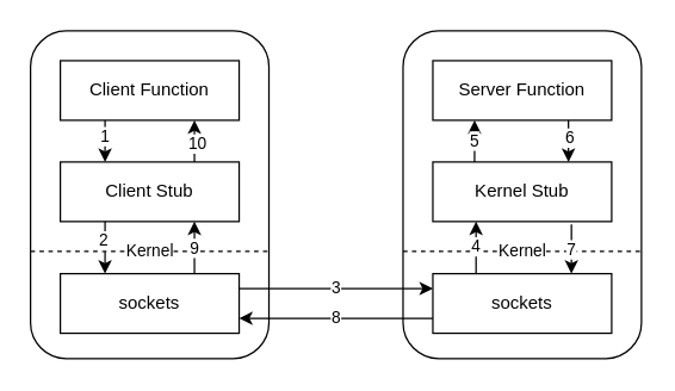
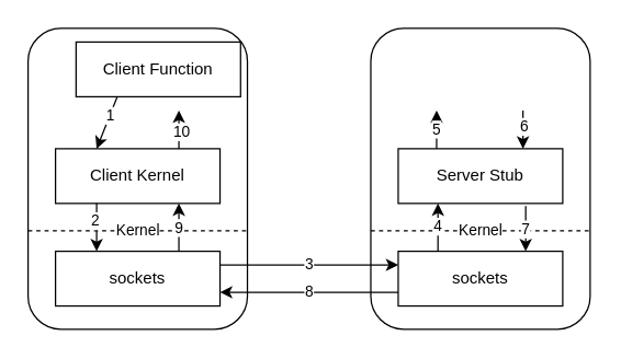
  <mxCell id="0" />
  <mxCell id="1" parent="0" />
  <mxCell id="2" value="" style="group" vertex="1" connectable="0" parent="1"><mxGeometry x="20" y="20" width="160.64" height="220" as="geometry" /></mxCell>
  <mxCell id="3" value="" style="rounded=1;whiteSpace=wrap;html=1;" vertex="1" parent="2"><mxGeometry width="160" height="220" as="geometry" /></mxCell>
- <mxCell id="4" value="Client Function" style="rounded=0;whiteSpace=wrap;html=1;" vertex="1" parent="2"><mxGeometry x="20" y="20" width="120" height="40" as="geometry" /></mxCell>
- <mxCell id="5" value="Client Stub" style="rounded=0;whiteSpace=wrap;html=1;" vertex="1" parent="2"><mxGeometry x="20" y="88" width="120" height="40" as="geometry" /></mxCell>
+ <mxCell id="4" value="Client Function" style="rounded=0;whiteSpace=wrap;html=1;" vertex="1" parent="2"><mxGeometry x="35" y="10" width="120" height="40" as="geometry" /></mxCell>
+ <mxCell id="5" value="Client Kernel" style="rounded=0;whiteSpace=wrap;html=1;" vertex="1" parent="2"><mxGeometry x="20" y="88" width="120" height="40" as="geometry" /></mxCell>
  <mxCell id="6" value="sockets" style="rounded=0;whiteSpace=wrap;html=1;" vertex="1" parent="2"><mxGeometry x="20" y="163" width="120" height="40" as="geometry" /></mxCell>
  <mxCell id="7" value="Kernel" style="endArrow=none;dashed=1;html=1;rounded=0;entryX=1.004;entryY=0.682;entryDx=0;entryDy=0;entryPerimeter=0;" edge="1" parent="2"><mxGeometry width="50" height="50" relative="1" as="geometry"><mxPoint y="148" as="sourcePoint" /><mxPoint x="160.64" y="148.04" as="targetPoint" /></mxGeometry></mxCell>
  <mxCell id="8" value="" style="endArrow=classic;html=1;rounded=0;exitX=0.25;exitY=1;exitDx=0;exitDy=0;entryX=0.25;entryY=0;entryDx=0;entryDy=0;" edge="1" parent="2" source="4" target="5"><mxGeometry width="50" height="50" relative="1" as="geometry"><mxPoint x="240" y="190" as="sourcePoint" /><mxPoint x="290" y="140" as="targetPoint" /></mxGeometry></mxCell>
  <mxCell id="9" value="1" style="edgeLabel;html=1;align=center;verticalAlign=middle;resizable=0;points=[];" vertex="1" connectable="0" parent="8"><mxGeometry x="-0.262" relative="1" as="geometry"><mxPoint as="offset" /></mxGeometry></mxCell>
  <mxCell id="10" value="" style="endArrow=classic;html=1;rounded=0;exitX=0.25;exitY=1;exitDx=0;exitDy=0;entryX=0.25;entryY=0;entryDx=0;entryDy=0;" edge="1" parent="2" target="6"><mxGeometry width="50" height="50" relative="1" as="geometry"><mxPoint x="50" y="128" as="sourcePoint" /><mxPoint x="50" y="160" as="targetPoint" /></mxGeometry></mxCell>
  <mxCell id="11" value="2" style="edgeLabel;html=1;align=center;verticalAlign=middle;resizable=0;points=[];" vertex="1" connectable="0" parent="10"><mxGeometry x="-0.295" y="-1" relative="1" as="geometry"><mxPoint as="offset" /></mxGeometry></mxCell>
  <mxCell id="12" value="" style="endArrow=classic;html=1;rounded=0;exitX=0.75;exitY=0;exitDx=0;exitDy=0;entryX=0.75;entryY=1;entryDx=0;entryDy=0;" edge="1" parent="2" source="6" target="5"><mxGeometry width="50" height="50" relative="1" as="geometry"><mxPoint x="240" y="190" as="sourcePoint" /><mxPoint x="290" y="140" as="targetPoint" /></mxGeometry></mxCell>
  <mxCell id="13" value="9" style="edgeLabel;html=1;align=center;verticalAlign=middle;resizable=0;points=[];" vertex="1" connectable="0" parent="12"><mxGeometry x="0.009" y="1" relative="1" as="geometry"><mxPoint as="offset" /></mxGeometry></mxCell>
  <mxCell id="14" value="" style="endArrow=classic;html=1;rounded=0;exitX=0.75;exitY=0;exitDx=0;exitDy=0;" edge="1" parent="2"><mxGeometry width="50" height="50" relative="1" as="geometry"><mxPoint x="110" y="88" as="sourcePoint" /><mxPoint x="110" y="60" as="targetPoint" /></mxGeometry></mxCell>
  <mxCell id="15" value="10" style="edgeLabel;html=1;align=center;verticalAlign=middle;resizable=0;points=[];" vertex="1" connectable="0" parent="14"><mxGeometry x="-0.095" y="-1" relative="1" as="geometry"><mxPoint as="offset" /></mxGeometry></mxCell>
  <mxCell id="16" value="" style="group" vertex="1" connectable="0" parent="1"><mxGeometry x="270" y="20" width="160.64" height="220" as="geometry" /></mxCell>
  <mxCell id="17" value="" style="rounded=1;whiteSpace=wrap;html=1;" vertex="1" parent="16"><mxGeometry width="160" height="220" as="geometry" /></mxCell>
- <mxCell id="18" value="Server Function" style="rounded=0;whiteSpace=wrap;html=1;" vertex="1" parent="16"><mxGeometry x="20" y="20" width="120" height="40" as="geometry" /></mxCell>
- <mxCell id="19" value="Kernel Stub" style="rounded=0;whiteSpace=wrap;html=1;" vertex="1" parent="16"><mxGeometry x="20" y="88" width="120" height="40" as="geometry" /></mxCell>
+ <mxCell id="19" value="Server Stub" style="rounded=0;whiteSpace=wrap;html=1;" vertex="1" parent="16"><mxGeometry x="20" y="88" width="120" height="40" as="geometry" /></mxCell>
  <mxCell id="20" value="sockets" style="rounded=0;whiteSpace=wrap;html=1;" vertex="1" parent="16"><mxGeometry x="20" y="163" width="120" height="40" as="geometry" /></mxCell>
  <mxCell id="21" value="Kernel" style="endArrow=none;dashed=1;html=1;rounded=0;entryX=1.004;entryY=0.682;entryDx=0;entryDy=0;entryPerimeter=0;" edge="1" parent="16"><mxGeometry width="50" height="50" relative="1" as="geometry"><mxPoint y="148" as="sourcePoint" /><mxPoint x="160.64" y="148.04" as="targetPoint" /></mxGeometry></mxCell>
  <mxCell id="22" value="" style="endArrow=classic;html=1;rounded=0;exitX=0.25;exitY=1;exitDx=0;exitDy=0;entryX=0.25;entryY=0;entryDx=0;entryDy=0;" edge="1" parent="16"><mxGeometry width="50" height="50" relative="1" as="geometry"><mxPoint x="111" y="60" as="sourcePoint" /><mxPoint x="111" y="88" as="targetPoint" /></mxGeometry></mxCell>
  <mxCell id="23" value="6" style="edgeLabel;html=1;align=center;verticalAlign=middle;resizable=0;points=[];" vertex="1" connectable="0" parent="22"><mxGeometry x="-0.191" relative="1" as="geometry"><mxPoint as="offset" /></mxGeometry></mxCell>
  <mxCell id="24" value="4" style="endArrow=classic;html=1;rounded=0;exitX=0.75;exitY=0;exitDx=0;exitDy=0;entryX=0.75;entryY=1;entryDx=0;entryDy=0;" edge="1" parent="16"><mxGeometry width="50" height="50" relative="1" as="geometry"><mxPoint x="49" y="163" as="sourcePoint" /><mxPoint x="49" y="128" as="targetPoint" /></mxGeometry></mxCell>
  <mxCell id="25" value="5" style="endArrow=classic;html=1;rounded=0;exitX=0.75;exitY=0;exitDx=0;exitDy=0;" edge="1" parent="16"><mxGeometry width="50" height="50" relative="1" as="geometry"><mxPoint x="48" y="88" as="sourcePoint" /><mxPoint x="48" y="60" as="targetPoint" /></mxGeometry></mxCell>
  <mxCell id="26" value="7" style="endArrow=classic;html=1;rounded=0;" edge="1" parent="16"><mxGeometry width="50" height="50" relative="1" as="geometry"><mxPoint x="113" y="130" as="sourcePoint" /><mxPoint x="113" y="163" as="targetPoint" /></mxGeometry></mxCell>
  <mxCell id="27" value="3" style="endArrow=classic;html=1;rounded=0;exitX=1;exitY=0.25;exitDx=0;exitDy=0;entryX=0;entryY=0.25;entryDx=0;entryDy=0;" edge="1" parent="1" source="6" target="20"><mxGeometry width="50" height="50" relative="1" as="geometry"><mxPoint x="190" y="195" as="sourcePoint" /><mxPoint x="190" y="160" as="targetPoint" /></mxGeometry></mxCell>
  <mxCell id="28" value="8" style="endArrow=classic;html=1;rounded=0;entryX=1;entryY=0.75;entryDx=0;entryDy=0;exitX=0;exitY=0.75;exitDx=0;exitDy=0;" edge="1" parent="1" source="20" target="6"><mxGeometry width="50" height="50" relative="1" as="geometry"><mxPoint x="250" y="280" as="sourcePoint" /><mxPoint x="300" y="203" as="targetPoint" /></mxGeometry></mxCell>
